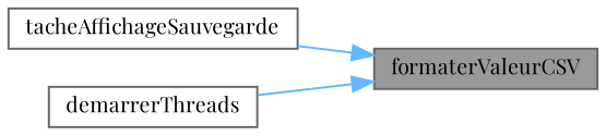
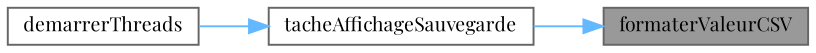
  digraph {
    fontname="Playfair Display"
    rankdir=RL
    node [color=grey40 fillcolor=white fontname="Playfair Display" fontsize=10 shape=box style=filled]
    edge [color=steelblue1 dir=back fontname="Playfair Display" fontsize=10 labelfontname=Helvetica labelfontsize=10 style=solid]
    n1 [color=gray40 fillcolor=grey60 fontcolor=black height=0.2 label=formaterValeurCSV width=0.4]
    n2 [height=0.2 label=tacheAffichageSauvegarde width=0.4]
    n3 [height=0.2 label=demarrerThreads width=0.4]
    n1 -> n2
-   n1 -> n3
+   n2 -> n3
  }
